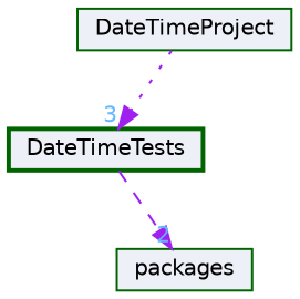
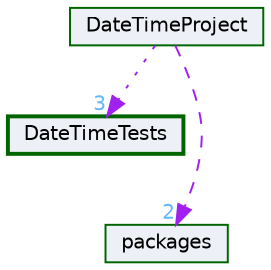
  digraph {
    compound=true
    node [color=darkgreen fillcolor="#edf0f7" fontname=Helvetica fontsize=10 shape=box style=filled]
    edge [color=purple fontcolor=steelblue1 fontname=Helvetica fontsize=10 labeldistance=1.5 labelfontname=Helvetica labelfontsize=10]
    n1 [height=0.2 label=DateTimeTests style="filled,bold" width=0.4]
    n2 [height=0.2 label=packages width=0.4]
    n3 [height=0.2 label=DateTimeProject width=0.4]
-   n1 -> n2 [headlabel=2 style=dashed]
+   n3 -> n2 [headlabel=2 style=dashed]
    n3 -> n1 [headlabel=3 style=dotted]
  }
